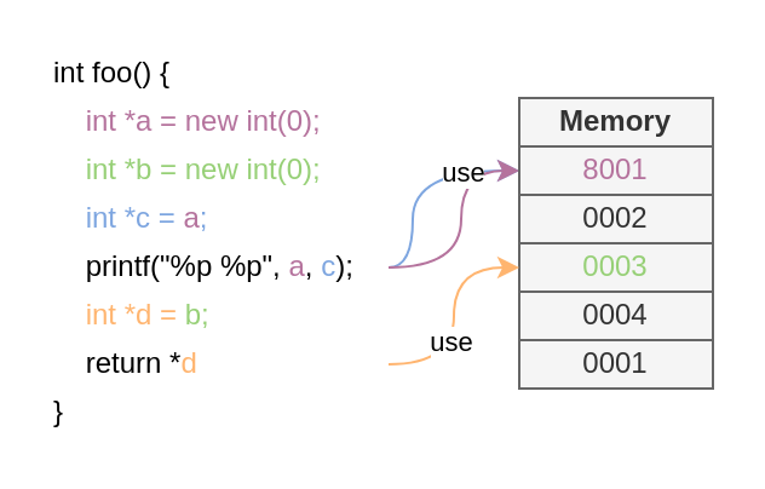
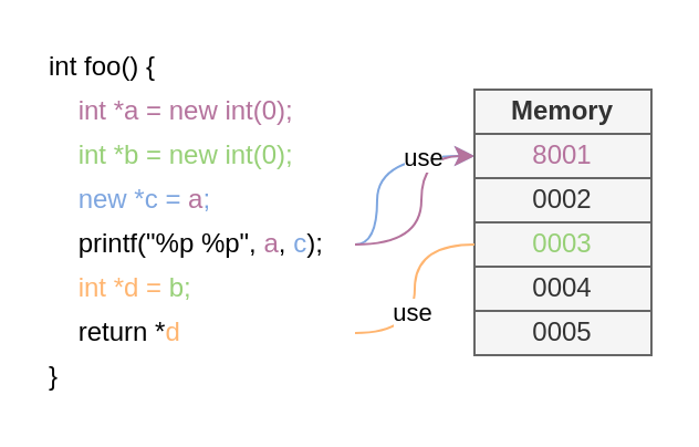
  <mxCell id="0" />
  <mxCell id="1" parent="0" />
  <mxCell id="2" style="edgeStyle=orthogonalEdgeStyle;curved=1;rounded=0;orthogonalLoop=1;jettySize=auto;html=1;exitX=1;exitY=0.5;exitDx=0;exitDy=0;entryX=0;entryY=0.5;entryDx=0;entryDy=0;fontColor=none;strokeColor=#7EA6E0;" parent="1" source="14" target="21" edge="1"><mxGeometry relative="1" as="geometry"><Array as="points"><mxPoint x="170" y="110" /><mxPoint x="170" y="70" /></Array></mxGeometry></mxCell>
  <mxCell id="3" value="" style="whiteSpace=wrap;html=1;fillColor=#f5f5f5;strokeColor=#666666;fontColor=#333333;" parent="1" vertex="1"><mxGeometry x="214" y="40" width="80" height="120" as="geometry" /></mxCell>
  <mxCell id="4" value="&lt;b&gt;Memory&lt;/b&gt;" style="whiteSpace=wrap;html=1;fillColor=#f5f5f5;strokeColor=#666666;fontColor=#333333;" parent="1" vertex="1"><mxGeometry x="214" y="40" width="80" height="20" as="geometry" /></mxCell>
  <mxCell id="5" value="0002" style="whiteSpace=wrap;html=1;fillColor=#f5f5f5;strokeColor=#666666;fontColor=#333333;" parent="1" vertex="1"><mxGeometry x="214" y="80" width="80" height="20" as="geometry" /></mxCell>
  <mxCell id="6" value="&lt;font color=&quot;#97d077&quot;&gt;0003&lt;/font&gt;" style="whiteSpace=wrap;html=1;fillColor=#f5f5f5;strokeColor=#666666;fontColor=#333333;" parent="1" vertex="1"><mxGeometry x="214" y="100" width="80" height="20" as="geometry" /></mxCell>
  <mxCell id="7" value="0004" style="whiteSpace=wrap;html=1;fillColor=#f5f5f5;strokeColor=#666666;fontColor=#333333;" parent="1" vertex="1"><mxGeometry x="214" y="120" width="80" height="20" as="geometry" /></mxCell>
  <mxCell id="8" style="edgeStyle=orthogonalEdgeStyle;curved=1;rounded=0;orthogonalLoop=1;jettySize=auto;html=1;exitX=1;exitY=0.5;exitDx=0;exitDy=0;entryX=0;entryY=0.5;entryDx=0;entryDy=0;fontColor=none;strokeColor=#B5739D;" parent="1" source="14" target="21" edge="1"><mxGeometry relative="1" as="geometry"><Array as="points"><mxPoint x="190" y="110" /><mxPoint x="190" y="70" /></Array></mxGeometry></mxCell>
  <mxCell id="9" value="use" style="edgeLabel;html=1;align=center;verticalAlign=middle;resizable=0;points=[];fontColor=none;" parent="8" vertex="1" connectable="0"><mxGeometry x="0.157" y="2" relative="1" as="geometry"><mxPoint x="2" y="-15.67" as="offset" /></mxGeometry></mxCell>
  <mxCell id="10" value="&lt;span&gt;&lt;font color=&quot;#b5739d&quot;&gt;&amp;nbsp; &amp;nbsp; int *a = new int(0);&lt;/font&gt;&lt;/span&gt;" style="text;html=1;strokeColor=none;fillColor=none;align=left;verticalAlign=middle;whiteSpace=wrap;rounded=0;shadow=0;glass=0;labelBackgroundColor=none;sketch=0;fontColor=none;" parent="1" vertex="1"><mxGeometry x="20" y="40" width="140" height="20" as="geometry" /></mxCell>
  <mxCell id="11" value="&lt;span&gt;&lt;font color=&quot;#97d077&quot;&gt;&amp;nbsp; &amp;nbsp; int *b = new int(0);&lt;/font&gt;&lt;/span&gt;" style="text;html=1;strokeColor=none;fillColor=none;align=left;verticalAlign=middle;whiteSpace=wrap;rounded=0;shadow=0;glass=0;labelBackgroundColor=none;sketch=0;fontColor=none;" parent="1" vertex="1"><mxGeometry x="20" y="60" width="140" height="20" as="geometry" /></mxCell>
  <mxCell id="12" value="int foo() {" style="text;html=1;strokeColor=none;fillColor=none;align=left;verticalAlign=middle;whiteSpace=wrap;rounded=0;shadow=0;glass=0;labelBackgroundColor=none;sketch=0;fontColor=none;" parent="1" vertex="1"><mxGeometry x="20" y="20" width="140" height="20" as="geometry" /></mxCell>
- <mxCell id="13" value="&lt;font color=&quot;#7ea6e0&quot;&gt;&amp;nbsp; &amp;nbsp; int *c = &lt;/font&gt;&lt;font color=&quot;#b5739d&quot;&gt;a&lt;/font&gt;&lt;font color=&quot;#7ea6e0&quot;&gt;;&lt;/font&gt;" style="text;html=1;strokeColor=none;fillColor=none;align=left;verticalAlign=middle;whiteSpace=wrap;rounded=0;shadow=0;glass=0;labelBackgroundColor=none;sketch=0;fontColor=none;" parent="1" vertex="1"><mxGeometry x="20" y="80" width="140" height="20" as="geometry" /></mxCell>
+ <mxCell id="13" value="&lt;font color=&quot;#7ea6e0&quot;&gt;&amp;nbsp; &amp;nbsp; new *c = &lt;/font&gt;&lt;font color=&quot;#b5739d&quot;&gt;a&lt;/font&gt;&lt;font color=&quot;#7ea6e0&quot;&gt;;&lt;/font&gt;" style="text;html=1;strokeColor=none;fillColor=none;align=left;verticalAlign=middle;whiteSpace=wrap;rounded=0;shadow=0;glass=0;labelBackgroundColor=none;sketch=0;fontColor=none;" parent="1" vertex="1"><mxGeometry x="20" y="80" width="140" height="20" as="geometry" /></mxCell>
  <mxCell id="14" value="&lt;span&gt;&amp;nbsp; &amp;nbsp; printf(&quot;%p %p&quot;,&amp;nbsp;&lt;/span&gt;&lt;span&gt;&lt;font color=&quot;#b5739d&quot;&gt;a&lt;/font&gt;&lt;/span&gt;&lt;span&gt;,&amp;nbsp;&lt;/span&gt;&lt;span&gt;&lt;font color=&quot;#7ea6e0&quot;&gt;c&lt;/font&gt;&lt;/span&gt;&lt;span&gt;);&lt;/span&gt;" style="text;html=1;strokeColor=none;fillColor=none;align=left;verticalAlign=middle;whiteSpace=wrap;rounded=0;shadow=0;glass=0;labelBackgroundColor=none;sketch=0;fontColor=none;" parent="1" vertex="1"><mxGeometry x="20" y="100" width="140" height="20" as="geometry" /></mxCell>
- <mxCell id="15" style="edgeStyle=orthogonalEdgeStyle;curved=1;rounded=0;orthogonalLoop=1;jettySize=auto;html=1;exitX=1;exitY=0.5;exitDx=0;exitDy=0;entryX=0;entryY=0.5;entryDx=0;entryDy=0;fontColor=none;strokeColor=#FFB570;" parent="1" source="18" target="6" edge="1"><mxGeometry relative="1" as="geometry" /></mxCell>
+ <mxCell id="15" style="edgeStyle=orthogonalEdgeStyle;curved=1;rounded=0;orthogonalLoop=1;jettySize=auto;html=1;exitX=1;exitY=0.5;exitDx=0;exitDy=0;entryX=0;entryY=0.5;entryDx=0;entryDy=0;fontColor=none;strokeColor=#FFB570;endArrow=none;" parent="1" source="18" target="6" edge="1"><mxGeometry relative="1" as="geometry" /></mxCell>
  <mxCell id="16" value="use" style="edgeLabel;html=1;align=center;verticalAlign=middle;resizable=0;points=[];fontColor=none;" parent="15" vertex="1" connectable="0"><mxGeometry x="-0.377" y="2" relative="1" as="geometry"><mxPoint y="-8" as="offset" /></mxGeometry></mxCell>
  <mxCell id="17" value="&lt;font color=&quot;#ffb570&quot;&gt;&amp;nbsp; &amp;nbsp; int *d = &lt;/font&gt;&lt;font color=&quot;#97d077&quot;&gt;b;&lt;/font&gt;" style="text;html=1;strokeColor=none;fillColor=none;align=left;verticalAlign=middle;whiteSpace=wrap;rounded=0;shadow=0;glass=0;labelBackgroundColor=none;sketch=0;fontColor=none;" parent="1" vertex="1"><mxGeometry x="20" y="120" width="140" height="20" as="geometry" /></mxCell>
  <mxCell id="18" value="&amp;nbsp; &amp;nbsp; return *&lt;font color=&quot;#ffb570&quot;&gt;d&lt;/font&gt;" style="text;html=1;strokeColor=none;fillColor=none;align=left;verticalAlign=middle;whiteSpace=wrap;rounded=0;shadow=0;glass=0;labelBackgroundColor=none;sketch=0;fontColor=none;" parent="1" vertex="1"><mxGeometry x="20" y="140" width="140" height="20" as="geometry" /></mxCell>
  <mxCell id="19" value="}" style="text;html=1;strokeColor=none;fillColor=none;align=left;verticalAlign=middle;whiteSpace=wrap;rounded=0;shadow=0;glass=0;labelBackgroundColor=none;sketch=0;fontColor=none;" parent="1" vertex="1"><mxGeometry x="20" y="160" width="140" height="20" as="geometry" /></mxCell>
- <mxCell id="20" value="0001&lt;br&gt;" style="whiteSpace=wrap;html=1;fillColor=#f5f5f5;strokeColor=#666666;fontColor=#333333;" parent="1" vertex="1"><mxGeometry x="214" y="140" width="80" height="20" as="geometry" /></mxCell>
+ <mxCell id="20" value="0005&lt;br&gt;" style="whiteSpace=wrap;html=1;fillColor=#f5f5f5;strokeColor=#666666;fontColor=#333333;" parent="1" vertex="1"><mxGeometry x="214" y="140" width="80" height="20" as="geometry" /></mxCell>
  <mxCell id="21" value="&lt;font color=&quot;#b5739d&quot;&gt;8001&lt;/font&gt;" style="whiteSpace=wrap;html=1;fillColor=#f5f5f5;strokeColor=#666666;fontColor=#333333;" parent="1" vertex="1"><mxGeometry x="214" y="60" width="80" height="20" as="geometry" /></mxCell>
